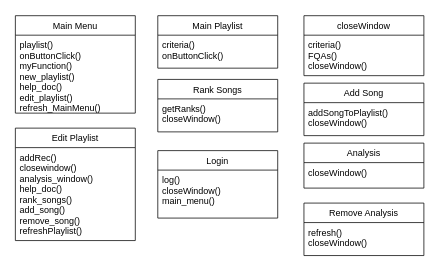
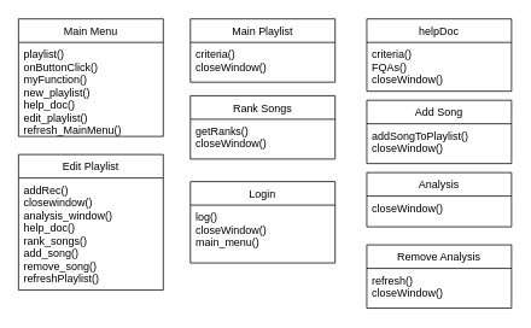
  <mxCell id="0" />
  <mxCell id="1" parent="0" />
  <mxCell id="2" value="Main Menu" style="swimlane;fontStyle=0;childLayout=stackLayout;horizontal=1;startSize=26;fillColor=none;horizontalStack=0;resizeParent=1;resizeParentMax=0;resizeLast=0;collapsible=1;marginBottom=0;" parent="1" vertex="1"><mxGeometry x="20" y="20" width="160" height="130" as="geometry" /></mxCell>
  <mxCell id="3" value="playlist()&#10;onButtonClick()&#10;myFunction()&#10;new_playlist()&#10;help_doc()&#10;edit_playlist()&#10;refresh_MainMenu()" style="text;strokeColor=none;fillColor=none;align=left;verticalAlign=top;spacingLeft=4;spacingRight=4;overflow=hidden;rotatable=0;points=[[0,0.5],[1,0.5]];portConstraint=eastwest;" parent="2" vertex="1"><mxGeometry y="26" width="160" height="104" as="geometry" /></mxCell>
  <mxCell id="4" value="Edit Playlist" style="swimlane;fontStyle=0;childLayout=stackLayout;horizontal=1;startSize=26;fillColor=none;horizontalStack=0;resizeParent=1;resizeParentMax=0;resizeLast=0;collapsible=1;marginBottom=0;" parent="1" vertex="1"><mxGeometry x="20" y="170" width="160" height="150" as="geometry" /></mxCell>
  <mxCell id="5" value="addRec()&#10;closewindow()&#10;analysis_window()&#10;help_doc()&#10;rank_songs()&#10;add_song()&#10;remove_song()&#10;refreshPlaylist()" style="text;strokeColor=none;fillColor=none;align=left;verticalAlign=top;spacingLeft=4;spacingRight=4;overflow=hidden;rotatable=0;points=[[0,0.5],[1,0.5]];portConstraint=eastwest;" parent="4" vertex="1"><mxGeometry y="26" width="160" height="124" as="geometry" /></mxCell>
  <mxCell id="6" value="Main Playlist" style="swimlane;fontStyle=0;childLayout=stackLayout;horizontal=1;startSize=26;fillColor=none;horizontalStack=0;resizeParent=1;resizeParentMax=0;resizeLast=0;collapsible=1;marginBottom=0;" parent="1" vertex="1"><mxGeometry x="210" y="20" width="160" height="70" as="geometry" /></mxCell>
- <mxCell id="7" value="criteria()&#10;onButtonClick()" style="text;strokeColor=none;fillColor=none;align=left;verticalAlign=top;spacingLeft=4;spacingRight=4;overflow=hidden;rotatable=0;points=[[0,0.5],[1,0.5]];portConstraint=eastwest;" parent="6" vertex="1"><mxGeometry y="26" width="160" height="44" as="geometry" /></mxCell>
- <mxCell id="8" value="closeWindow" style="swimlane;fontStyle=0;childLayout=stackLayout;horizontal=1;startSize=26;fillColor=none;horizontalStack=0;resizeParent=1;resizeParentMax=0;resizeLast=0;collapsible=1;marginBottom=0;" parent="1" vertex="1"><mxGeometry x="405" y="20" width="160" height="80" as="geometry" /></mxCell>
+ <mxCell id="7" value="criteria()&#10;closeWindow()" style="text;strokeColor=none;fillColor=none;align=left;verticalAlign=top;spacingLeft=4;spacingRight=4;overflow=hidden;rotatable=0;points=[[0,0.5],[1,0.5]];portConstraint=eastwest;" parent="6" vertex="1"><mxGeometry y="26" width="160" height="44" as="geometry" /></mxCell>
+ <mxCell id="8" value="helpDoc" style="swimlane;fontStyle=0;childLayout=stackLayout;horizontal=1;startSize=26;fillColor=none;horizontalStack=0;resizeParent=1;resizeParentMax=0;resizeLast=0;collapsible=1;marginBottom=0;" parent="1" vertex="1"><mxGeometry x="405" y="20" width="160" height="80" as="geometry" /></mxCell>
  <mxCell id="9" value="criteria()&#10;FQAs()&#10;closeWindow()" style="text;strokeColor=none;fillColor=none;align=left;verticalAlign=top;spacingLeft=4;spacingRight=4;overflow=hidden;rotatable=0;points=[[0,0.5],[1,0.5]];portConstraint=eastwest;" parent="8" vertex="1"><mxGeometry y="26" width="160" height="54" as="geometry" /></mxCell>
  <mxCell id="10" value="Add Song" style="swimlane;fontStyle=0;childLayout=stackLayout;horizontal=1;startSize=26;fillColor=none;horizontalStack=0;resizeParent=1;resizeParentMax=0;resizeLast=0;collapsible=1;marginBottom=0;" parent="1" vertex="1"><mxGeometry x="405" y="110" width="160" height="70" as="geometry" /></mxCell>
  <mxCell id="11" value="addSongToPlaylist()&#10;closeWindow()" style="text;strokeColor=none;fillColor=none;align=left;verticalAlign=top;spacingLeft=4;spacingRight=4;overflow=hidden;rotatable=0;points=[[0,0.5],[1,0.5]];portConstraint=eastwest;" parent="10" vertex="1"><mxGeometry y="26" width="160" height="44" as="geometry" /></mxCell>
  <mxCell id="12" value="Rank Songs" style="swimlane;fontStyle=0;childLayout=stackLayout;horizontal=1;startSize=26;fillColor=none;horizontalStack=0;resizeParent=1;resizeParentMax=0;resizeLast=0;collapsible=1;marginBottom=0;" parent="1" vertex="1"><mxGeometry x="210" y="105" width="160" height="70" as="geometry" /></mxCell>
  <mxCell id="13" value="getRanks()&#10;closeWindow()&#10;" style="text;strokeColor=none;fillColor=none;align=left;verticalAlign=top;spacingLeft=4;spacingRight=4;overflow=hidden;rotatable=0;points=[[0,0.5],[1,0.5]];portConstraint=eastwest;" parent="12" vertex="1"><mxGeometry y="26" width="160" height="44" as="geometry" /></mxCell>
  <mxCell id="14" value="Login" style="swimlane;fontStyle=0;childLayout=stackLayout;horizontal=1;startSize=26;fillColor=none;horizontalStack=0;resizeParent=1;resizeParentMax=0;resizeLast=0;collapsible=1;marginBottom=0;" parent="1" vertex="1"><mxGeometry x="210" y="200" width="160" height="90" as="geometry" /></mxCell>
  <mxCell id="15" value="log()&#10;closeWindow()&#10;main_menu()" style="text;strokeColor=none;fillColor=none;align=left;verticalAlign=top;spacingLeft=4;spacingRight=4;overflow=hidden;rotatable=0;points=[[0,0.5],[1,0.5]];portConstraint=eastwest;" parent="14" vertex="1"><mxGeometry y="26" width="160" height="64" as="geometry" /></mxCell>
  <mxCell id="16" value="Analysis" style="swimlane;fontStyle=0;childLayout=stackLayout;horizontal=1;startSize=26;fillColor=none;horizontalStack=0;resizeParent=1;resizeParentMax=0;resizeLast=0;collapsible=1;marginBottom=0;" parent="1" vertex="1"><mxGeometry x="405" y="190" width="160" height="60" as="geometry" /></mxCell>
  <mxCell id="17" value="closeWindow()" style="text;strokeColor=none;fillColor=none;align=left;verticalAlign=top;spacingLeft=4;spacingRight=4;overflow=hidden;rotatable=0;points=[[0,0.5],[1,0.5]];portConstraint=eastwest;" parent="16" vertex="1"><mxGeometry y="26" width="160" height="34" as="geometry" /></mxCell>
  <mxCell id="18" value="Remove Analysis" style="swimlane;fontStyle=0;childLayout=stackLayout;horizontal=1;startSize=26;fillColor=none;horizontalStack=0;resizeParent=1;resizeParentMax=0;resizeLast=0;collapsible=1;marginBottom=0;" parent="1" vertex="1"><mxGeometry x="405" y="270" width="160" height="70" as="geometry" /></mxCell>
  <mxCell id="19" value="refresh()&#10;closeWindow()" style="text;strokeColor=none;fillColor=none;align=left;verticalAlign=top;spacingLeft=4;spacingRight=4;overflow=hidden;rotatable=0;points=[[0,0.5],[1,0.5]];portConstraint=eastwest;" parent="18" vertex="1"><mxGeometry y="26" width="160" height="44" as="geometry" /></mxCell>
